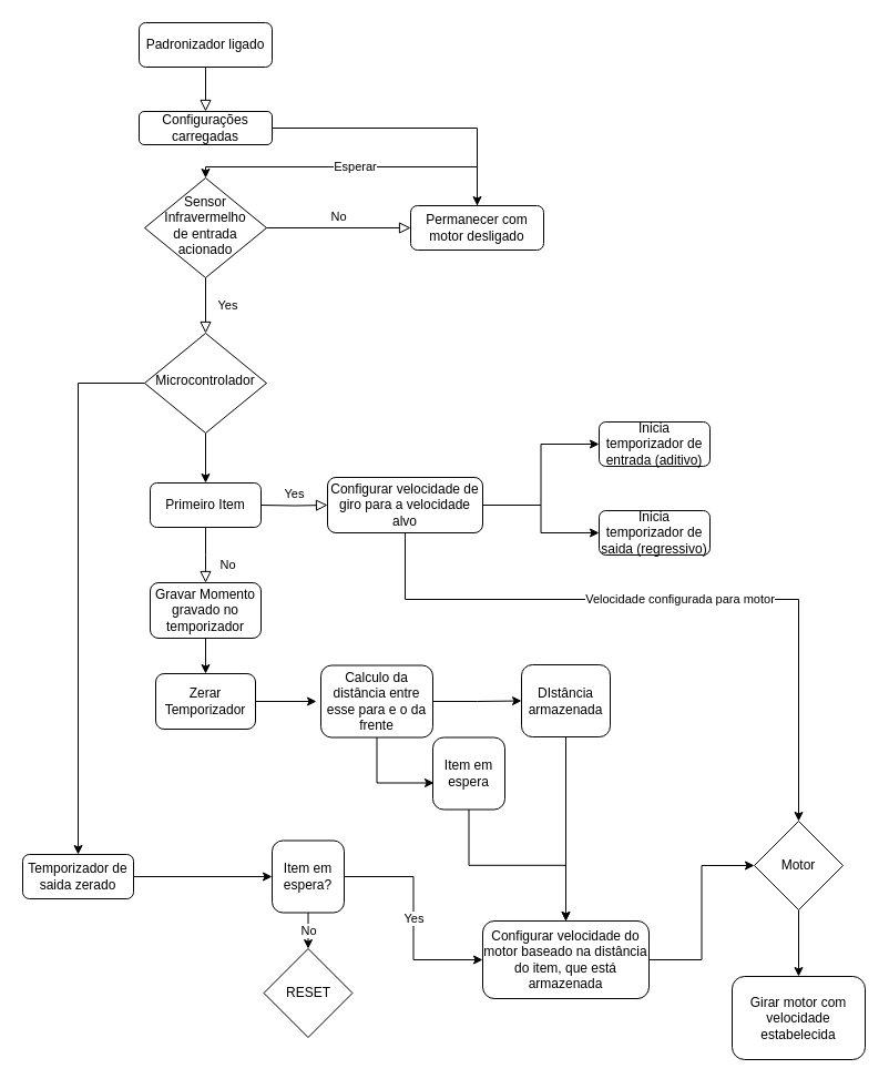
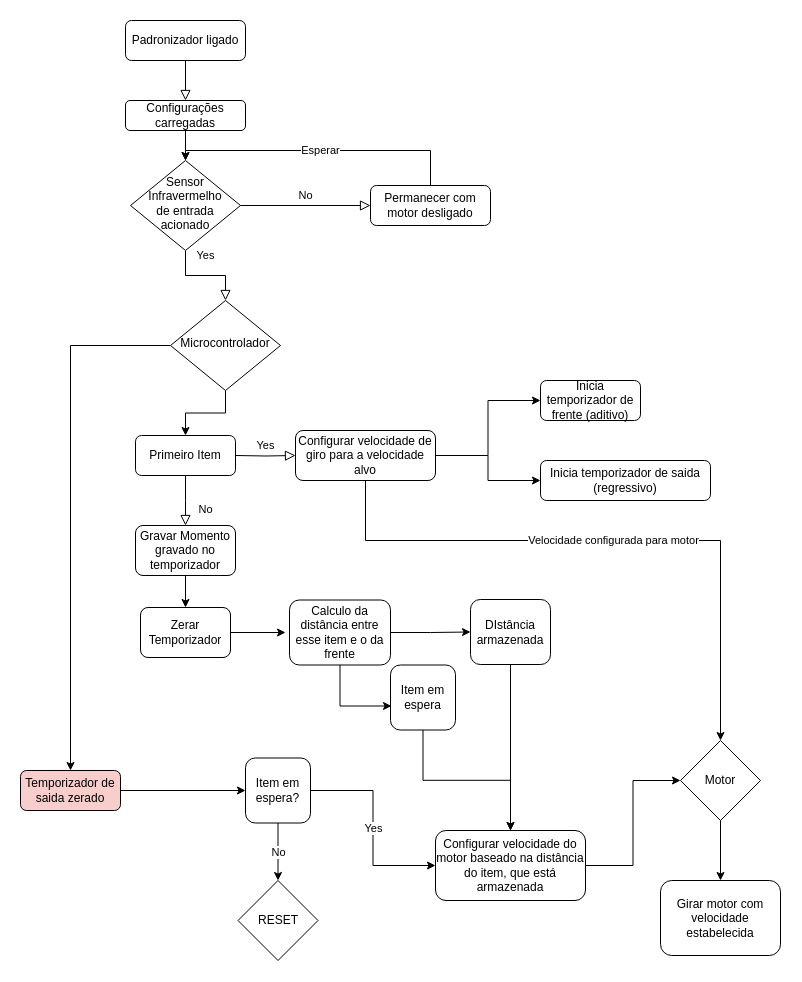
  <mxCell id="0" />
  <mxCell id="1" parent="0" />
  <mxCell id="2" value="" style="rounded=0;html=1;jettySize=auto;orthogonalLoop=1;fontSize=11;endArrow=block;endFill=0;endSize=8;strokeWidth=1;shadow=0;labelBackgroundColor=none;edgeStyle=orthogonalEdgeStyle;entryX=0.5;entryY=0;entryDx=0;entryDy=0;" edge="1" parent="1" source="3" target="15"><mxGeometry relative="1" as="geometry"><mxPoint x="185" y="110" as="targetPoint" /></mxGeometry></mxCell>
  <mxCell id="3" value="Padronizador ligado" style="rounded=1;whiteSpace=wrap;html=1;fontSize=12;glass=0;strokeWidth=1;shadow=0;" vertex="1" parent="1"><mxGeometry x="125" y="20" width="120" height="40" as="geometry" /></mxCell>
  <mxCell id="4" value="Yes" style="rounded=0;html=1;jettySize=auto;orthogonalLoop=1;fontSize=11;endArrow=block;endFill=0;endSize=8;strokeWidth=1;shadow=0;labelBackgroundColor=none;edgeStyle=orthogonalEdgeStyle;entryX=0.5;entryY=0;entryDx=0;entryDy=0;" edge="1" parent="1" source="6" target="24"><mxGeometry y="20" relative="1" as="geometry"><mxPoint as="offset" /><mxPoint x="190" y="300" as="targetPoint" /></mxGeometry></mxCell>
  <mxCell id="5" value="No" style="edgeStyle=orthogonalEdgeStyle;rounded=0;html=1;jettySize=auto;orthogonalLoop=1;fontSize=11;endArrow=block;endFill=0;endSize=8;strokeWidth=1;shadow=0;labelBackgroundColor=none;" edge="1" parent="1" source="6" target="8"><mxGeometry y="10" relative="1" as="geometry"><mxPoint as="offset" /></mxGeometry></mxCell>
  <mxCell id="6" value="Sensor Infravermelho&lt;br&gt;de entrada acionado" style="rhombus;whiteSpace=wrap;html=1;shadow=0;fontFamily=Helvetica;fontSize=12;align=center;strokeWidth=1;spacing=6;spacingTop=-4;" vertex="1" parent="1"><mxGeometry x="130" y="160" width="110" height="90" as="geometry" /></mxCell>
  <mxCell id="7" value="Esperar" style="edgeStyle=orthogonalEdgeStyle;rounded=0;orthogonalLoop=1;jettySize=auto;html=1;entryX=0.5;entryY=0;entryDx=0;entryDy=0;exitX=0.5;exitY=0;exitDx=0;exitDy=0;" edge="1" parent="1" source="8" target="6"><mxGeometry relative="1" as="geometry"><mxPoint x="456" y="160" as="sourcePoint" /><mxPoint x="211" y="138" as="targetPoint" /><Array as="points"><mxPoint x="430" y="150" /><mxPoint x="185" y="150" /></Array></mxGeometry></mxCell>
  <mxCell id="8" value="Permanecer com motor desligado" style="rounded=1;whiteSpace=wrap;html=1;fontSize=12;glass=0;strokeWidth=1;shadow=0;" vertex="1" parent="1"><mxGeometry x="370" y="185" width="120" height="40" as="geometry" /></mxCell>
  <mxCell id="9" value="No" style="rounded=0;html=1;jettySize=auto;orthogonalLoop=1;fontSize=11;endArrow=block;endFill=0;endSize=8;strokeWidth=1;shadow=0;labelBackgroundColor=none;edgeStyle=orthogonalEdgeStyle;exitX=0.5;exitY=1;exitDx=0;exitDy=0;entryX=0.5;entryY=0;entryDx=0;entryDy=0;" edge="1" parent="1" source="16"><mxGeometry x="0.333" y="20" relative="1" as="geometry"><mxPoint as="offset" /><mxPoint x="185" y="495" as="sourcePoint" /><mxPoint x="185" y="525" as="targetPoint" /></mxGeometry></mxCell>
  <mxCell id="10" value="Yes" style="edgeStyle=orthogonalEdgeStyle;rounded=0;html=1;jettySize=auto;orthogonalLoop=1;fontSize=11;endArrow=block;endFill=0;endSize=8;strokeWidth=1;shadow=0;labelBackgroundColor=none;" edge="1" parent="1" target="13"><mxGeometry y="10" relative="1" as="geometry"><mxPoint as="offset" /><mxPoint x="235" y="455" as="sourcePoint" /></mxGeometry></mxCell>
  <mxCell id="11" style="edgeStyle=orthogonalEdgeStyle;rounded=0;orthogonalLoop=1;jettySize=auto;html=1;entryX=0;entryY=0.5;entryDx=0;entryDy=0;entryPerimeter=0;" edge="1" parent="1" source="13" target="19"><mxGeometry relative="1" as="geometry"><mxPoint x="525" y="455" as="targetPoint" /></mxGeometry></mxCell>
  <mxCell id="12" value="Velocidade configurada para motor" style="edgeStyle=orthogonalEdgeStyle;rounded=0;orthogonalLoop=1;jettySize=auto;html=1;entryX=0.5;entryY=0;entryDx=0;entryDy=0;" edge="1" parent="1" source="13" target="28"><mxGeometry relative="1" as="geometry"><mxPoint x="575" y="630" as="targetPoint" /><Array as="points"><mxPoint x="365" y="540" /><mxPoint x="720" y="540" /></Array></mxGeometry></mxCell>
  <mxCell id="13" value="Configurar velocidade de giro para a velocidade alvo" style="rounded=1;whiteSpace=wrap;html=1;fontSize=12;glass=0;strokeWidth=1;shadow=0;" vertex="1" parent="1"><mxGeometry x="295" y="430" width="140" height="50" as="geometry" /></mxCell>
- <mxCell id="14" style="edgeStyle=orthogonalEdgeStyle;rounded=0;orthogonalLoop=1;jettySize=auto;html=1;" edge="1" parent="1" source="15" target="8"><mxGeometry relative="1" as="geometry" /></mxCell>
+ <mxCell id="14" style="edgeStyle=orthogonalEdgeStyle;rounded=0;orthogonalLoop=1;jettySize=auto;html=1;entryX=0.5;entryY=0;entryDx=0;entryDy=0;" edge="1" parent="1" source="15" target="6"><mxGeometry relative="1" as="geometry" /></mxCell>
  <mxCell id="15" value="Configurações carregadas" style="rounded=1;whiteSpace=wrap;html=1;" vertex="1" parent="1"><mxGeometry x="125" y="100" width="120" height="30" as="geometry" /></mxCell>
  <mxCell id="16" value="Primeiro Item" style="rounded=1;whiteSpace=wrap;html=1;" vertex="1" parent="1"><mxGeometry x="135" y="435" width="100" height="40" as="geometry" /></mxCell>
  <mxCell id="17" style="edgeStyle=orthogonalEdgeStyle;rounded=0;orthogonalLoop=1;jettySize=auto;html=1;exitX=0.5;exitY=1;exitDx=0;exitDy=0;entryX=0.5;entryY=0;entryDx=0;entryDy=0;" edge="1" parent="1" source="18" target="21"><mxGeometry relative="1" as="geometry"><mxPoint x="185" y="635" as="targetPoint" /><mxPoint x="230" y="565" as="sourcePoint" /></mxGeometry></mxCell>
  <mxCell id="18" value="Gravar Momento gravado no temporizador" style="rounded=1;whiteSpace=wrap;html=1;" vertex="1" parent="1"><mxGeometry x="135" y="525" width="100" height="50" as="geometry" /></mxCell>
- <mxCell id="19" value="Inicia temporizador de entrada (aditivo)" style="rounded=1;whiteSpace=wrap;html=1;" vertex="1" parent="1"><mxGeometry x="540" y="380" width="100" height="40" as="geometry" /></mxCell>
+ <mxCell id="19" value="Inicia temporizador de frente (aditivo)" style="rounded=1;whiteSpace=wrap;html=1;" vertex="1" parent="1"><mxGeometry x="540" y="380" width="100" height="40" as="geometry" /></mxCell>
  <mxCell id="20" style="edgeStyle=orthogonalEdgeStyle;rounded=0;orthogonalLoop=1;jettySize=auto;html=1;" edge="1" parent="1" source="21"><mxGeometry relative="1" as="geometry"><mxPoint x="285" y="632" as="targetPoint" /></mxGeometry></mxCell>
  <mxCell id="21" value="Zerar Temporizador" style="rounded=1;whiteSpace=wrap;html=1;" vertex="1" parent="1"><mxGeometry x="140" y="607" width="90" height="50" as="geometry" /></mxCell>
  <mxCell id="22" style="edgeStyle=orthogonalEdgeStyle;rounded=0;orthogonalLoop=1;jettySize=auto;html=1;entryX=0.5;entryY=0;entryDx=0;entryDy=0;" edge="1" parent="1" source="24" target="16"><mxGeometry relative="1" as="geometry" /></mxCell>
  <mxCell id="23" style="edgeStyle=orthogonalEdgeStyle;rounded=0;orthogonalLoop=1;jettySize=auto;html=1;entryX=0.5;entryY=0;entryDx=0;entryDy=0;" edge="1" parent="1" source="24" target="34"><mxGeometry relative="1" as="geometry" /></mxCell>
- <mxCell id="24" value="Microcontrolador" style="rhombus;whiteSpace=wrap;html=1;shadow=0;fontFamily=Helvetica;fontSize=12;align=center;strokeWidth=1;spacing=6;spacingTop=-4;" vertex="1" parent="1"><mxGeometry x="130" y="300" width="110" height="90" as="geometry" /></mxCell>
+ <mxCell id="24" value="Microcontrolador" style="rhombus;whiteSpace=wrap;html=1;shadow=0;fontFamily=Helvetica;fontSize=12;align=center;strokeWidth=1;spacing=6;spacingTop=-4;" vertex="1" parent="1"><mxGeometry x="170" y="300" width="110" height="90" as="geometry" /></mxCell>
  <mxCell id="25" style="edgeStyle=orthogonalEdgeStyle;rounded=0;orthogonalLoop=1;jettySize=auto;html=1;entryX=0.015;entryY=0.631;entryDx=0;entryDy=0;entryPerimeter=0;" edge="1" parent="1" source="26" target="30"><mxGeometry relative="1" as="geometry"><mxPoint x="440" y="675" as="targetPoint" /></mxGeometry></mxCell>
- <mxCell id="26" value="Calculo da distância entre esse para e o da frente" style="rounded=1;whiteSpace=wrap;html=1;" vertex="1" parent="1"><mxGeometry x="289" y="599.5" width="101" height="65" as="geometry" /></mxCell>
+ <mxCell id="26" value="Calculo da distância entre esse item e o da frente" style="rounded=1;whiteSpace=wrap;html=1;" vertex="1" parent="1"><mxGeometry x="289" y="599.5" width="101" height="65" as="geometry" /></mxCell>
  <mxCell id="27" style="edgeStyle=orthogonalEdgeStyle;rounded=0;orthogonalLoop=1;jettySize=auto;html=1;entryX=0.5;entryY=0;entryDx=0;entryDy=0;" edge="1" parent="1" source="28" target="44"><mxGeometry relative="1" as="geometry"><mxPoint x="720" y="870" as="targetPoint" /></mxGeometry></mxCell>
  <mxCell id="28" value="Motor" style="rhombus;whiteSpace=wrap;html=1;" vertex="1" parent="1"><mxGeometry x="680" y="740" width="80" height="80" as="geometry" /></mxCell>
  <mxCell id="29" style="edgeStyle=orthogonalEdgeStyle;rounded=0;orthogonalLoop=1;jettySize=auto;html=1;entryX=0.5;entryY=0;entryDx=0;entryDy=0;" edge="1" parent="1" source="30" target="40"><mxGeometry relative="1" as="geometry" /></mxCell>
  <mxCell id="30" value="Item em espera" style="rounded=1;whiteSpace=wrap;html=1;" vertex="1" parent="1"><mxGeometry x="390" y="664.5" width="65" height="65" as="geometry" /></mxCell>
  <mxCell id="31" style="edgeStyle=orthogonalEdgeStyle;rounded=0;orthogonalLoop=1;jettySize=auto;html=1;exitX=1;exitY=0.5;exitDx=0;exitDy=0;entryX=0;entryY=0.5;entryDx=0;entryDy=0;" edge="1" parent="1" source="13" target="32"><mxGeometry relative="1" as="geometry"><mxPoint x="540" y="480" as="targetPoint" /><mxPoint x="445" y="465" as="sourcePoint" /></mxGeometry></mxCell>
- <mxCell id="32" value="Inicia temporizador de saida (regressivo)" style="rounded=1;whiteSpace=wrap;html=1;" vertex="1" parent="1"><mxGeometry x="540" y="460" width="100" height="40" as="geometry" /></mxCell>
+ <mxCell id="32" value="Inicia temporizador de saida (regressivo)" style="rounded=1;whiteSpace=wrap;html=1;" vertex="1" parent="1"><mxGeometry x="540" y="460" width="170" height="40" as="geometry" /></mxCell>
  <mxCell id="33" style="edgeStyle=orthogonalEdgeStyle;rounded=0;orthogonalLoop=1;jettySize=auto;html=1;entryX=0;entryY=0.5;entryDx=0;entryDy=0;" edge="1" parent="1" source="34" target="37"><mxGeometry relative="1" as="geometry"><mxPoint x="230" y="790" as="targetPoint" /></mxGeometry></mxCell>
- <mxCell id="34" value="Temporizador de saida zerado" style="rounded=1;whiteSpace=wrap;html=1;" vertex="1" parent="1"><mxGeometry x="20" y="770" width="100" height="40" as="geometry" /></mxCell>
+ <mxCell id="34" value="Temporizador de saida zerado" style="rounded=1;whiteSpace=wrap;html=1;fillColor=#f8cecc;" vertex="1" parent="1"><mxGeometry x="20" y="770" width="100" height="40" as="geometry" /></mxCell>
  <mxCell id="35" value="No" style="edgeStyle=orthogonalEdgeStyle;rounded=0;orthogonalLoop=1;jettySize=auto;html=1;entryX=0.5;entryY=0;entryDx=0;entryDy=0;" edge="1" parent="1" source="37" target="38"><mxGeometry relative="1" as="geometry"><mxPoint x="277.5" y="880" as="targetPoint" /></mxGeometry></mxCell>
  <mxCell id="36" value="Yes" style="edgeStyle=orthogonalEdgeStyle;rounded=0;orthogonalLoop=1;jettySize=auto;html=1;entryX=0;entryY=0.5;entryDx=0;entryDy=0;" edge="1" parent="1" source="37" target="40"><mxGeometry relative="1" as="geometry"><mxPoint x="370" y="790" as="targetPoint" /></mxGeometry></mxCell>
  <mxCell id="37" value="Item em espera?" style="rounded=1;whiteSpace=wrap;html=1;" vertex="1" parent="1"><mxGeometry x="245" y="757.5" width="65" height="65" as="geometry" /></mxCell>
- <mxCell id="38" value="RESET" style="rhombus;whiteSpace=wrap;html=1;" vertex="1" parent="1"><mxGeometry x="237.5" y="855" width="80" height="80" as="geometry" /></mxCell>
+ <mxCell id="38" value="RESET" style="rhombus;whiteSpace=wrap;html=1;" vertex="1" parent="1"><mxGeometry x="237.5" y="880" width="80" height="80" as="geometry" /></mxCell>
  <mxCell id="39" style="edgeStyle=orthogonalEdgeStyle;rounded=0;orthogonalLoop=1;jettySize=auto;html=1;entryX=0;entryY=0.5;entryDx=0;entryDy=0;" edge="1" parent="1" source="40" target="28"><mxGeometry relative="1" as="geometry" /></mxCell>
  <mxCell id="40" value="Configurar velocidade do motor baseado na distância do item, que está armazenada" style="rounded=1;whiteSpace=wrap;html=1;fontSize=12;glass=0;strokeWidth=1;shadow=0;" vertex="1" parent="1"><mxGeometry x="435" y="830" width="150" height="70" as="geometry" /></mxCell>
  <mxCell id="41" style="edgeStyle=orthogonalEdgeStyle;rounded=0;orthogonalLoop=1;jettySize=auto;html=1;exitX=1;exitY=0.5;exitDx=0;exitDy=0;entryX=0;entryY=0.5;entryDx=0;entryDy=0;" edge="1" parent="1" source="26" target="43"><mxGeometry relative="1" as="geometry"><mxPoint x="420" y="720" as="targetPoint" /><mxPoint x="400" y="685" as="sourcePoint" /></mxGeometry></mxCell>
  <mxCell id="42" style="edgeStyle=orthogonalEdgeStyle;rounded=0;orthogonalLoop=1;jettySize=auto;html=1;entryX=0.5;entryY=0;entryDx=0;entryDy=0;" edge="1" parent="1" source="43" target="40"><mxGeometry relative="1" as="geometry" /></mxCell>
  <mxCell id="43" value="DIstância armazenada" style="rounded=1;whiteSpace=wrap;html=1;" vertex="1" parent="1"><mxGeometry x="470" y="599" width="80" height="65" as="geometry" /></mxCell>
  <mxCell id="44" value="Girar motor com velocidade estabelecida" style="rounded=1;whiteSpace=wrap;html=1;" vertex="1" parent="1"><mxGeometry x="660" y="880" width="120" height="75" as="geometry" /></mxCell>
